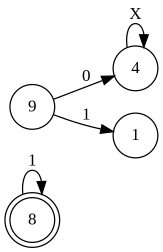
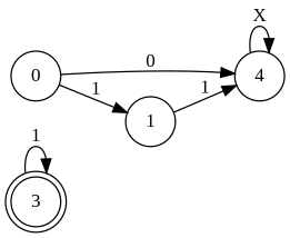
  digraph {
    fontname="Liberation Serif"
    rankdir=LR
    node [fontname="Liberation Serif" shape=circle]
    edge [fontname="Liberation Serif"]
-   3 [height=.5 shape=doublecircle width=.5 label=8]
+   3 [height=.5 shape=doublecircle width=.5]
    4 [height=.5 width=.5]
-   0 [height=.5 width=.5 label=9]
+   0 [height=.5 width=.5]
    1 [height=.5 width=.5]
    3 -> 3 [label=1]
    4 -> 4 [label=X]
    0 -> 4 [label=0]
    0 -> 1 [label=1]
+   1 -> 4 [label=1]
  }
